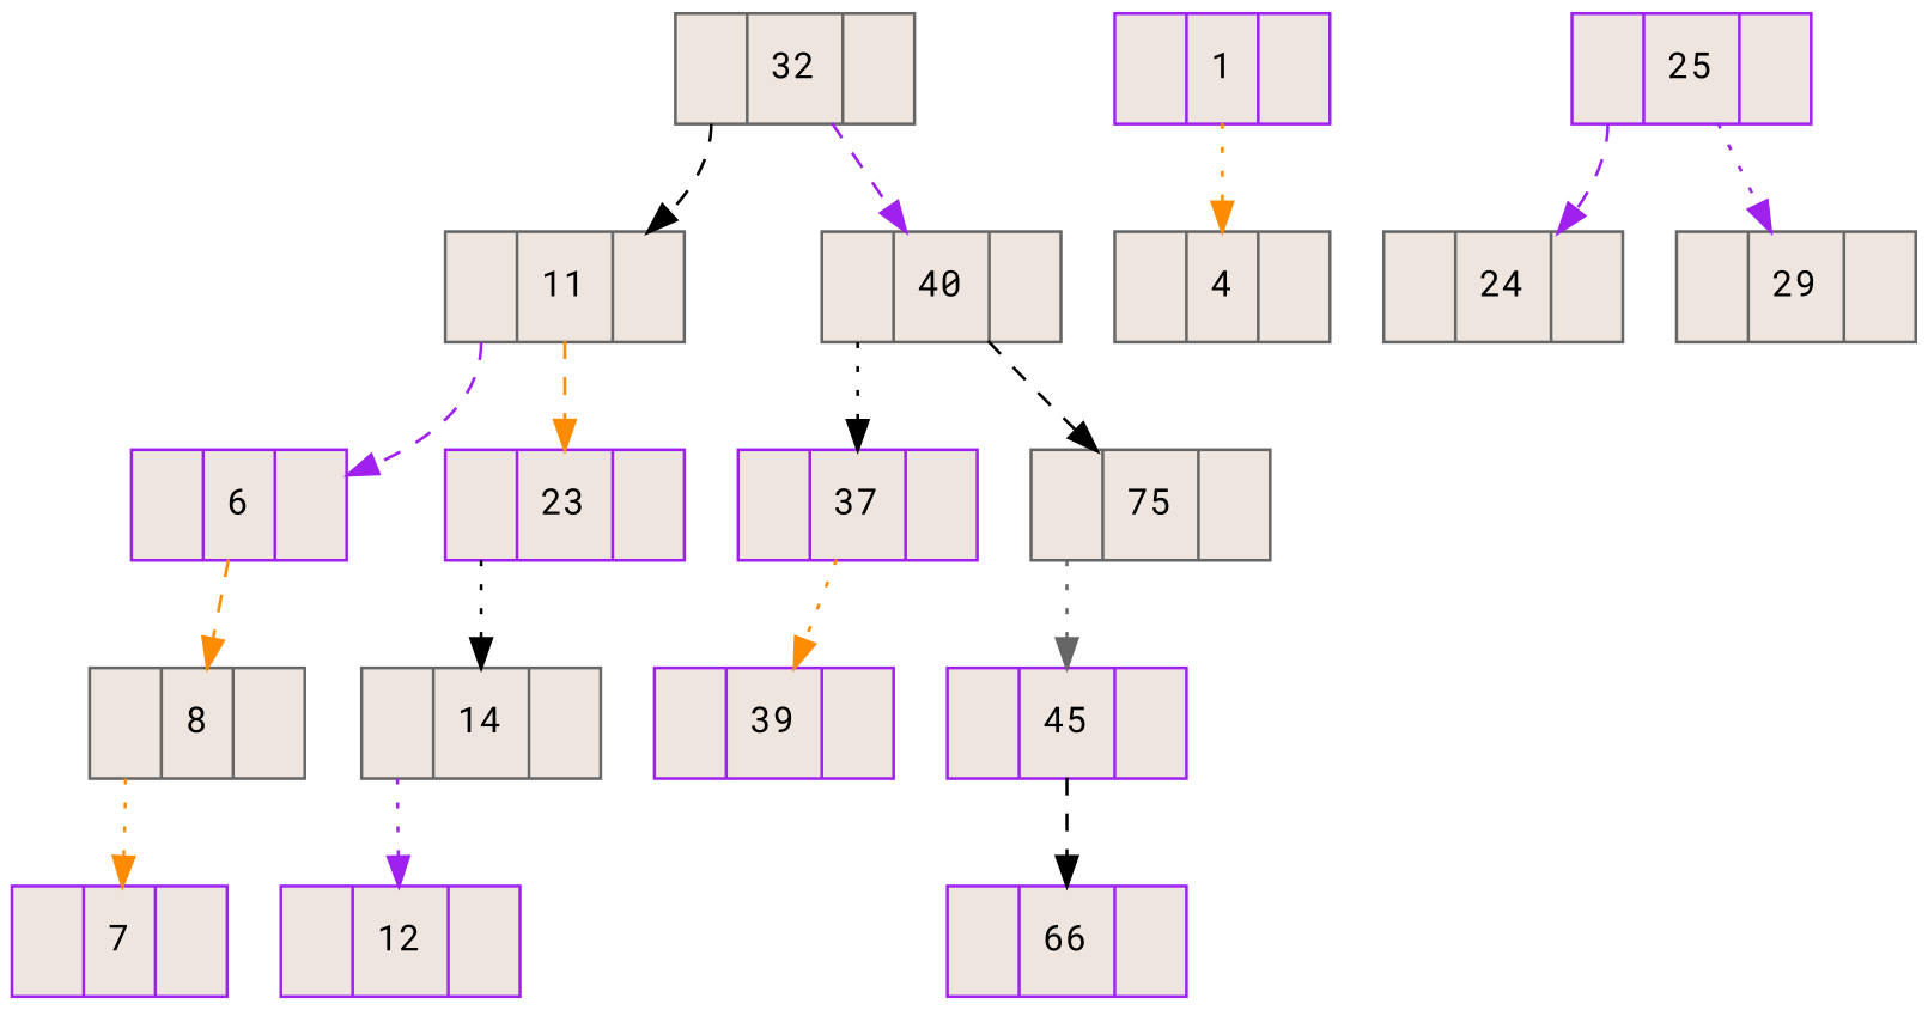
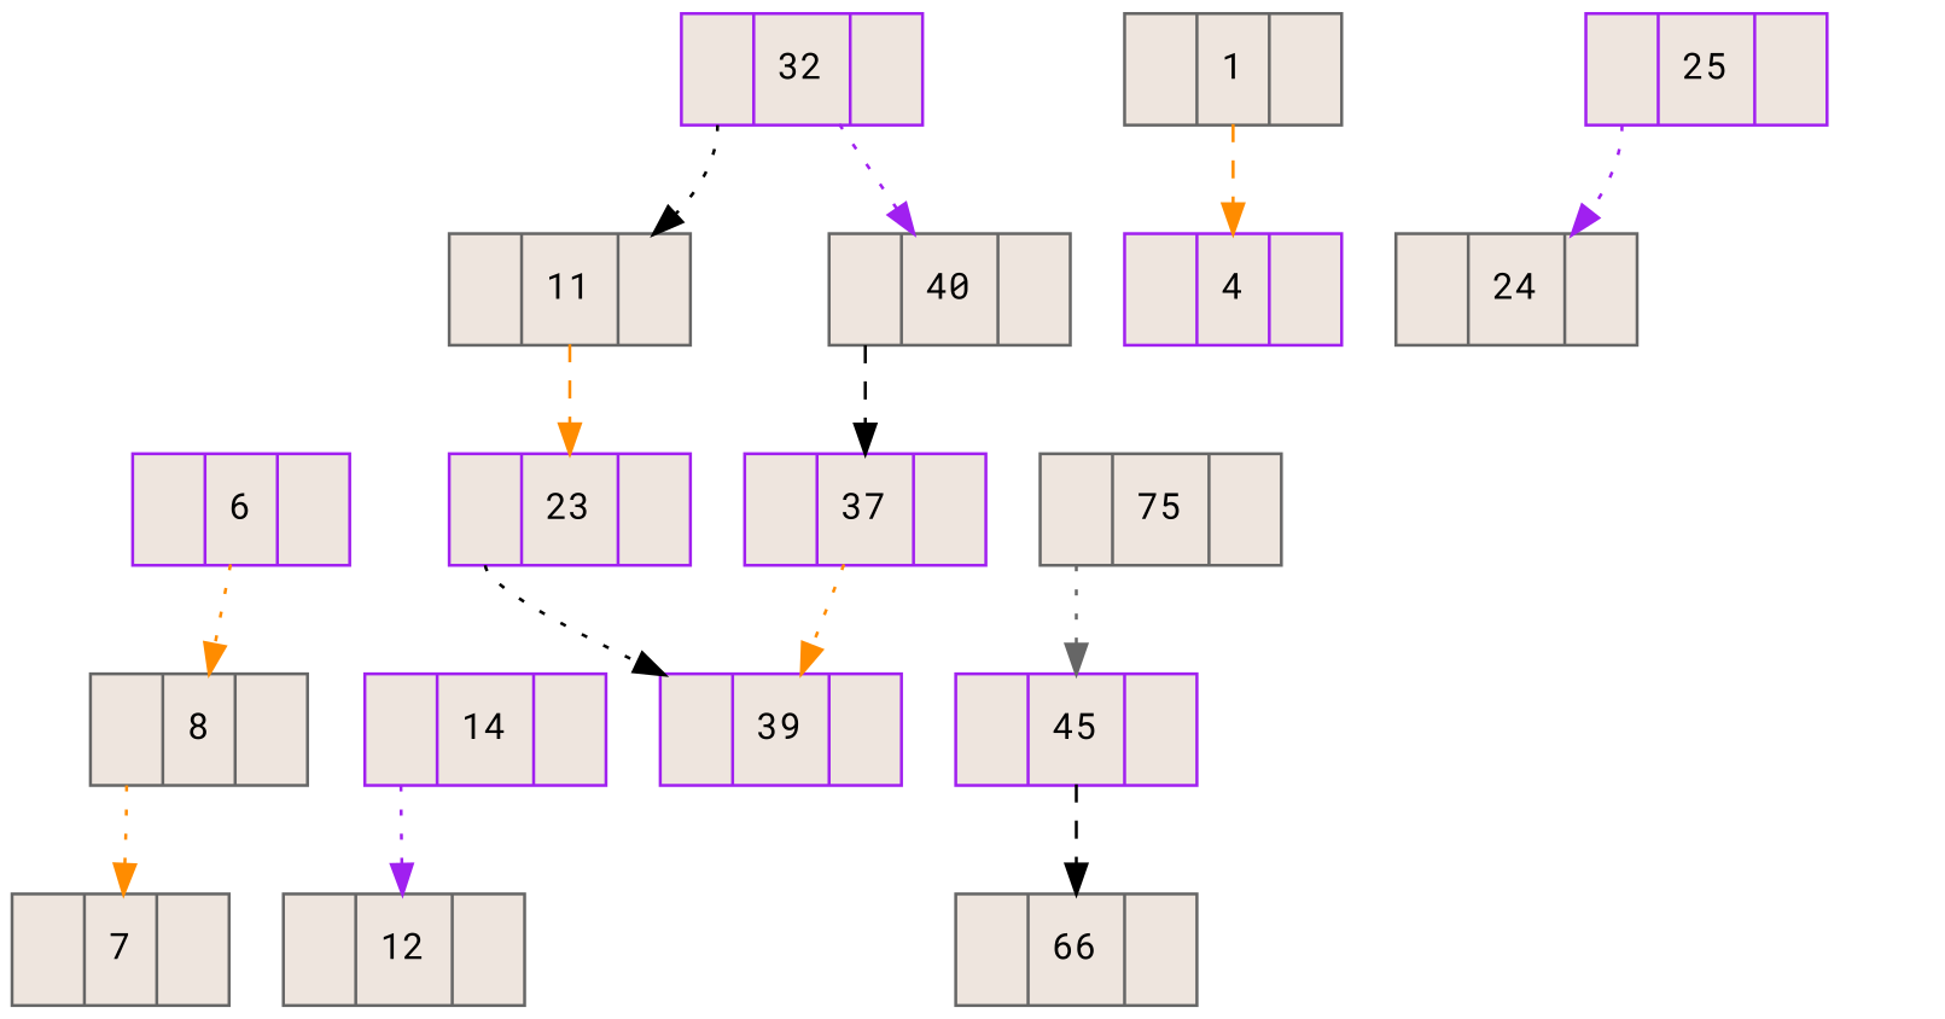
  digraph {
    fontname="Roboto Mono"
    rankdir=TB
    node [color=gray40 fillcolor=seashell2 fontname="Roboto Mono" fontsize=12 shape=record style=filled]
    edge [color=black fontname="Roboto Mono" style=dotted tailport=C1]
-   n1 [label="<C0> |32|</C1> " width=0.5]
+   n1 [color=purple label="<C0> |32|</C1> " width=0.5]
    n2 [label="<C8> |11|</C9> " width=0.5]
    n3 [label="<C1> |40|</C2> " width=0.5]
    n4 [color=purple label="<C15> |6|</C16> " width=0.5]
    n5 [color=purple label="<C9> |23|</C10> " width=0.5]
    n6 [color=purple label="<C6> |37|</C7> " width=0.5]
    n7 [label="<C2> |75|</C3> " width=0.5]
    n8 [label="<C16> |8|</C17> " width=0.5]
-   n9 [label="<C13> |14|</C14> " width=0.5]
+   n9 [color=purple label="<C13> |14|</C14> " width=0.5]
    n10 [color=purple label="<C7> |39|</C8> " width=0.5]
    n11 [color=purple label="<C4> |45|</C5> " width=0.5]
-   n12 [color=purple label="<C5> |66|</C6> " width=0.5]
-   n13 [color=purple label="<C18> |1|</C19> " width=0.5]
-   n14 [label="<C19> |4|</C20> " width=0.5]
-   n15 [color=purple label="<C17> |7|</C18> " width=0.5]
-   n16 [color=purple label="<C14> |12|</C15> " width=0.5]
+   n12 [label="<C5> |66|</C6> " width=0.5]
+   n13 [label="<C18> |1|</C19> " width=0.5]
+   n14 [color=purple label="<C19> |4|</C20> " width=0.5]
+   n15 [label="<C17> |7|</C18> " width=0.5]
+   n16 [label="<C14> |12|</C15> " width=0.5]
    n17 [color=purple label="<C10> |25|</C11> " width=0.5]
    n18 [label="<C12> |24|</C13> " width=0.5]
-   n19 [label="<C11> |29|</C12> " width=0.5]
-   n1 -> n2 [style=dashed tailport=C0]
-   n1 -> n3 [color=purple style=dashed]
-   n2 -> n4 [color=purple style=dashed tailport=C8]
+   n1 -> n2 [tailport=C0]
+   n1 -> n3 [color=purple]
    n2 -> n5 [color=darkorange style=dashed tailport=C9]
-   n3 -> n6
-   n3 -> n7 [style=dashed tailport=C2]
-   n4 -> n8 [color=darkorange style=dashed tailport=C16]
-   n5 -> n9 [tailport=C9]
+   n3 -> n6 [style=dashed]
+   n4 -> n8 [color=darkorange tailport=C16]
+   n5 -> n10 [tailport=C9]
    n6 -> n10 [color=darkorange tailport=C7]
    n7 -> n11 [color=gray40 tailport=C2]
    n8 -> n15 [color=darkorange tailport=C16]
    n9 -> n16 [color=purple tailport=C13]
    n11 -> n12 [style=dashed tailport=C5]
-   n13 -> n14 [color=darkorange tailport=C19]
-   n17 -> n18 [color=purple style=dashed tailport=C10]
-   n17 -> n19 [color=purple tailport=C11]
+   n13 -> n14 [color=darkorange style=dashed tailport=C19]
+   n17 -> n18 [color=purple tailport=C10]
  }
